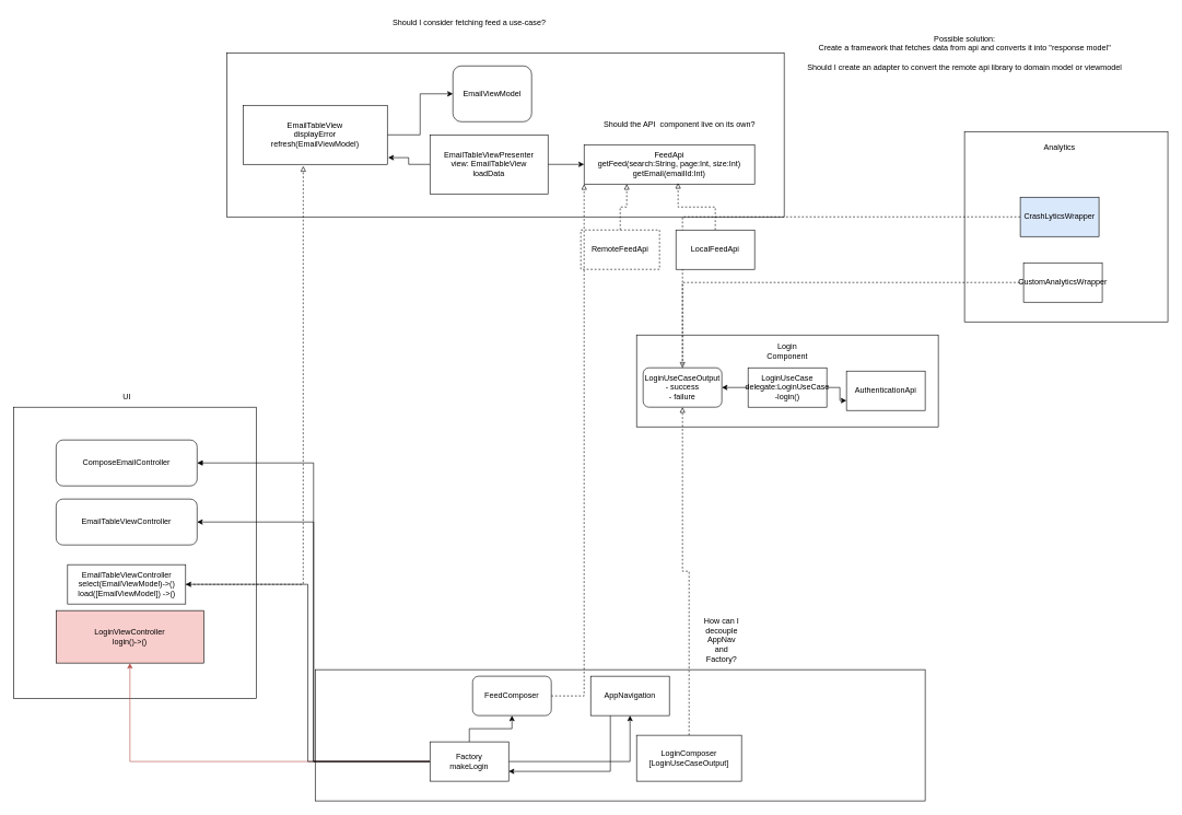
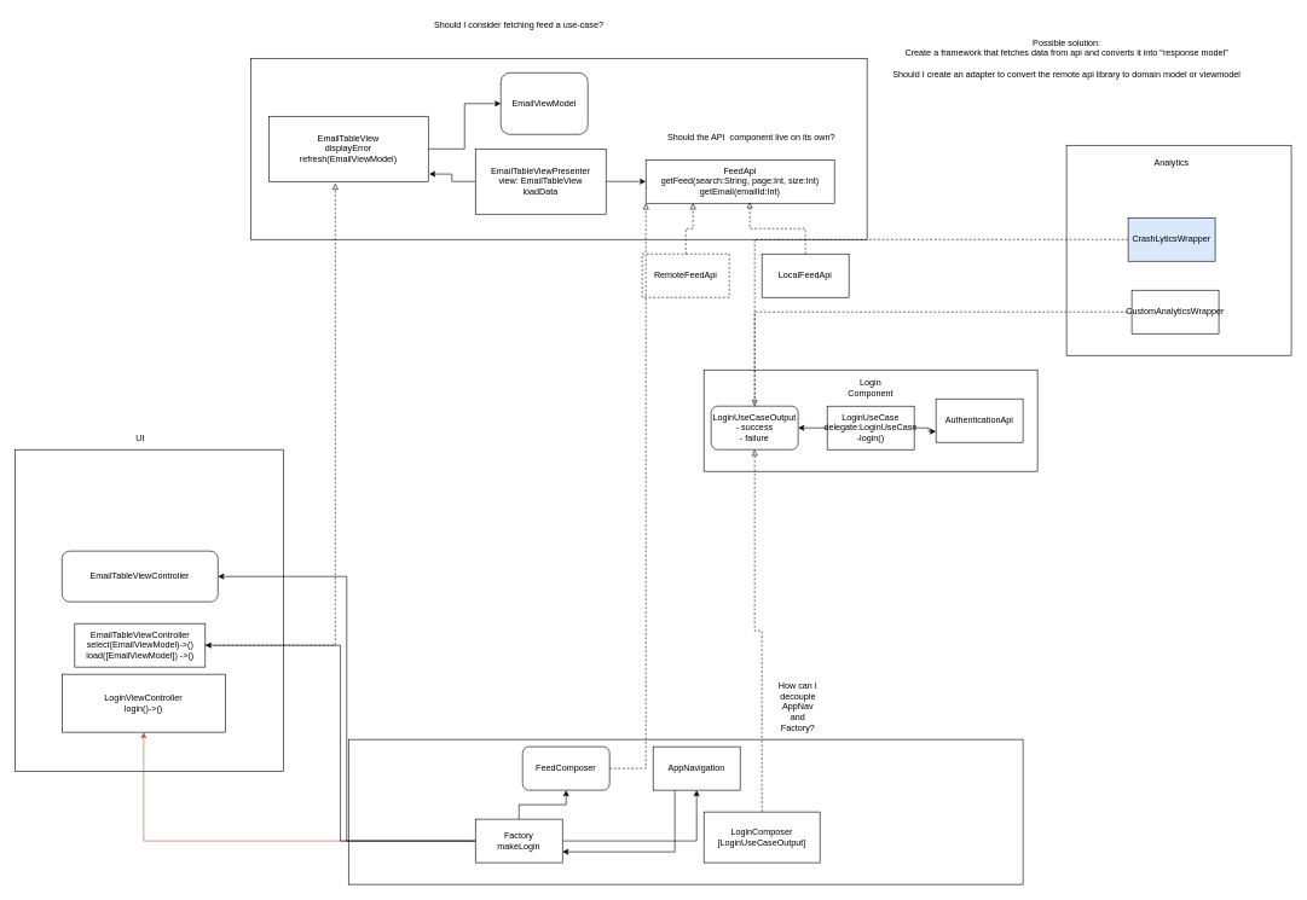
  <mxCell id="0" />
  <mxCell id="1" parent="0" />
  <mxCell id="2" value="" style="rounded=0;whiteSpace=wrap;html=1;fillColor=none;" parent="1" vertex="1"><mxGeometry x="20" y="620" width="370" height="443.75" as="geometry" /></mxCell>
  <mxCell id="3" value="" style="rounded=0;whiteSpace=wrap;html=1;fillColor=none;" parent="1" vertex="1"><mxGeometry x="480" y="1020" width="930" height="200" as="geometry" /></mxCell>
  <mxCell id="4" value="" style="rounded=0;whiteSpace=wrap;html=1;fillColor=none;" parent="1" vertex="1"><mxGeometry x="970" y="510" width="460" height="140" as="geometry" /></mxCell>
  <mxCell id="5" value="" style="rounded=0;whiteSpace=wrap;html=1;fillColor=none;" parent="1" vertex="1"><mxGeometry x="1470" y="200" width="310" height="290" as="geometry" /></mxCell>
  <mxCell id="6" value="" style="rounded=0;whiteSpace=wrap;html=1;fillColor=none;" parent="1" vertex="1"><mxGeometry x="345" y="80" width="850" height="250" as="geometry" /></mxCell>
- <mxCell id="7" value="LoginViewController&lt;br&gt;login()-&amp;gt;()" style="rounded=0;whiteSpace=wrap;html=1;fillColor=#f8cecc;" parent="1" vertex="1"><mxGeometry x="85" y="930" width="225" height="80" as="geometry" /></mxCell>
+ <mxCell id="7" value="LoginViewController&lt;br&gt;login()-&amp;gt;()" style="rounded=0;whiteSpace=wrap;html=1;" parent="1" vertex="1"><mxGeometry x="85" y="930" width="225" height="80" as="geometry" /></mxCell>
  <mxCell id="8" style="edgeStyle=orthogonalEdgeStyle;rounded=0;orthogonalLoop=1;jettySize=auto;html=1;entryX=1;entryY=0.5;entryDx=0;entryDy=0;" parent="1" source="10" target="11" edge="1"><mxGeometry relative="1" as="geometry" /></mxCell>
  <mxCell id="9" style="edgeStyle=orthogonalEdgeStyle;rounded=0;orthogonalLoop=1;jettySize=auto;html=1;entryX=0;entryY=0.75;entryDx=0;entryDy=0;" parent="1" source="10" target="25" edge="1"><mxGeometry relative="1" as="geometry" /></mxCell>
  <mxCell id="10" value="LoginUseCase&lt;br&gt;delegate:LoginUseCase&lt;br&gt;-login()" style="rounded=0;whiteSpace=wrap;html=1;" parent="1" vertex="1"><mxGeometry x="1140" y="560" width="120" height="60" as="geometry" /></mxCell>
  <mxCell id="11" value="LoginUseCaseOutput&lt;br&gt;- success&lt;br&gt;- failure" style="whiteSpace=wrap;html=1;rounded=1;" parent="1" vertex="1"><mxGeometry x="980" y="560" width="120" height="60" as="geometry" /></mxCell>
  <mxCell id="12" style="edgeStyle=orthogonalEdgeStyle;rounded=0;orthogonalLoop=1;jettySize=auto;html=1;dashed=1;endArrow=block;endFill=0;" parent="1" source="13" target="11" edge="1"><mxGeometry relative="1" as="geometry" /></mxCell>
  <mxCell id="13" value="LoginComposer&lt;br&gt;[LoginUseCaseOutput]" style="rounded=0;whiteSpace=wrap;html=1;" parent="1" vertex="1"><mxGeometry x="970" y="1120" width="160" height="70" as="geometry" /></mxCell>
  <mxCell id="14" style="edgeStyle=orthogonalEdgeStyle;rounded=0;orthogonalLoop=1;jettySize=auto;html=1;dashed=1;endArrow=none;endFill=0;" parent="1" source="15" target="11" edge="1"><mxGeometry relative="1" as="geometry" /></mxCell>
  <mxCell id="15" value="CrashLyticsWrapper" style="rounded=0;whiteSpace=wrap;html=1;fillColor=#dae8fc;" parent="1" vertex="1"><mxGeometry x="1555" y="300" width="120" height="60" as="geometry" /></mxCell>
  <mxCell id="16" style="edgeStyle=orthogonalEdgeStyle;rounded=0;orthogonalLoop=1;jettySize=auto;html=1;fillColor=#f8cecc;strokeColor=#b85450;startArrow=none;exitX=0;exitY=0.5;exitDx=0;exitDy=0;" parent="1" source="22" target="7" edge="1"><mxGeometry relative="1" as="geometry"><mxPoint x="420" y="1130" as="sourcePoint" /></mxGeometry></mxCell>
  <mxCell id="17" style="edgeStyle=orthogonalEdgeStyle;rounded=0;orthogonalLoop=1;jettySize=auto;html=1;entryX=1;entryY=0.5;entryDx=0;entryDy=0;" parent="1" source="22" target="28" edge="1"><mxGeometry relative="1" as="geometry" /></mxCell>
  <mxCell id="18" style="edgeStyle=orthogonalEdgeStyle;rounded=0;orthogonalLoop=1;jettySize=auto;html=1;" parent="1" source="22" target="40" edge="1"><mxGeometry relative="1" as="geometry" /></mxCell>
  <mxCell id="19" style="edgeStyle=orthogonalEdgeStyle;rounded=0;orthogonalLoop=1;jettySize=auto;html=1;entryX=1;entryY=0.5;entryDx=0;entryDy=0;" parent="1" source="22" target="45" edge="1"><mxGeometry relative="1" as="geometry" /></mxCell>
- <mxCell id="20" style="edgeStyle=orthogonalEdgeStyle;rounded=0;orthogonalLoop=1;jettySize=auto;html=1;entryX=1;entryY=0.5;entryDx=0;entryDy=0;endArrow=block;endFill=1;" parent="1" source="22" target="47" edge="1"><mxGeometry relative="1" as="geometry" /></mxCell>
  <mxCell id="21" style="edgeStyle=orthogonalEdgeStyle;rounded=0;orthogonalLoop=1;jettySize=auto;html=1;" edge="1" parent="1" source="22" target="24"><mxGeometry relative="1" as="geometry" /></mxCell>
  <mxCell id="22" value="Factory&lt;br&gt;makeLogin" style="rounded=0;whiteSpace=wrap;html=1;" parent="1" vertex="1"><mxGeometry x="655" y="1130" width="120" height="60" as="geometry" /></mxCell>
  <mxCell id="23" style="edgeStyle=orthogonalEdgeStyle;rounded=0;orthogonalLoop=1;jettySize=auto;html=1;exitX=0.25;exitY=1;exitDx=0;exitDy=0;entryX=1;entryY=0.75;entryDx=0;entryDy=0;" edge="1" parent="1" source="24" target="22"><mxGeometry relative="1" as="geometry" /></mxCell>
  <mxCell id="24" value="AppNavigation" style="rounded=0;whiteSpace=wrap;html=1;" parent="1" vertex="1"><mxGeometry x="900" y="1030" width="120" height="60" as="geometry" /></mxCell>
- <mxCell id="25" value="AuthenticationApi" style="rounded=0;whiteSpace=wrap;html=1;" parent="1" vertex="1"><mxGeometry x="1290" y="565" width="120" height="60" as="geometry" /></mxCell>
+ <mxCell id="25" value="AuthenticationApi" style="rounded=0;whiteSpace=wrap;html=1;" parent="1" vertex="1"><mxGeometry x="1290" y="550" width="120" height="60" as="geometry" /></mxCell>
  <mxCell id="26" value="Login Component" style="text;html=1;strokeColor=none;fillColor=none;align=center;verticalAlign=middle;whiteSpace=wrap;rounded=0;" parent="1" vertex="1"><mxGeometry x="1170" y="520" width="60" height="30" as="geometry" /></mxCell>
  <mxCell id="27" style="edgeStyle=orthogonalEdgeStyle;rounded=0;orthogonalLoop=1;jettySize=auto;html=1;entryX=0.417;entryY=1.028;entryDx=0;entryDy=0;entryPerimeter=0;dashed=1;endArrow=block;endFill=0;" parent="1" source="28" target="30" edge="1"><mxGeometry relative="1" as="geometry" /></mxCell>
  <mxCell id="28" value="EmailTableViewController&lt;br&gt;select(EmailViewModel)-&amp;gt;()&lt;br&gt;load([EmailViewModel]) -&amp;gt;()" style="rounded=0;whiteSpace=wrap;html=1;fillColor=default;" parent="1" vertex="1"><mxGeometry x="102.5" y="860" width="180" height="60" as="geometry" /></mxCell>
  <mxCell id="29" style="edgeStyle=orthogonalEdgeStyle;rounded=0;orthogonalLoop=1;jettySize=auto;html=1;entryX=0;entryY=0.5;entryDx=0;entryDy=0;" parent="1" source="30" target="44" edge="1"><mxGeometry relative="1" as="geometry" /></mxCell>
  <mxCell id="30" value="EmailTableView&lt;br&gt;displayError&lt;br&gt;refresh(EmailViewModel)" style="rounded=0;whiteSpace=wrap;html=1;fillColor=default;" parent="1" vertex="1"><mxGeometry x="370" y="160" width="220" height="90" as="geometry" /></mxCell>
  <mxCell id="31" style="edgeStyle=orthogonalEdgeStyle;rounded=0;orthogonalLoop=1;jettySize=auto;html=1;entryX=1.006;entryY=0.886;entryDx=0;entryDy=0;entryPerimeter=0;" parent="1" source="33" target="30" edge="1"><mxGeometry relative="1" as="geometry" /></mxCell>
  <mxCell id="32" style="edgeStyle=orthogonalEdgeStyle;rounded=0;orthogonalLoop=1;jettySize=auto;html=1;entryX=0;entryY=0.5;entryDx=0;entryDy=0;" parent="1" source="33" target="34" edge="1"><mxGeometry relative="1" as="geometry" /></mxCell>
  <mxCell id="33" value="EmailTableViewPresenter&lt;br&gt;view: EmailTableView&lt;br&gt;loadData" style="rounded=0;whiteSpace=wrap;html=1;fillColor=default;" parent="1" vertex="1"><mxGeometry x="655" y="205" width="180" height="90" as="geometry" /></mxCell>
  <mxCell id="34" value="FeedApi&lt;br&gt;getFeed(search:String, page:Int, size:Int)&lt;br&gt;getEmail(emailId:Int)" style="rounded=0;whiteSpace=wrap;html=1;fillColor=default;" parent="1" vertex="1"><mxGeometry x="890" y="220" width="260" height="60" as="geometry" /></mxCell>
  <mxCell id="35" style="edgeStyle=orthogonalEdgeStyle;rounded=0;orthogonalLoop=1;jettySize=auto;html=1;entryX=0.25;entryY=1;entryDx=0;entryDy=0;dashed=1;endArrow=block;endFill=0;" parent="1" source="36" target="34" edge="1"><mxGeometry relative="1" as="geometry"><mxPoint x="1115" y="300" as="targetPoint" /></mxGeometry></mxCell>
  <mxCell id="36" value="RemoteFeedApi" style="rounded=0;whiteSpace=wrap;html=1;fillColor=default;dashed=1;" parent="1" vertex="1"><mxGeometry x="885" y="350" width="120" height="60" as="geometry" /></mxCell>
  <mxCell id="37" style="edgeStyle=orthogonalEdgeStyle;rounded=0;orthogonalLoop=1;jettySize=auto;html=1;entryX=0.551;entryY=0.972;entryDx=0;entryDy=0;entryPerimeter=0;dashed=1;endArrow=block;endFill=0;" parent="1" source="38" target="34" edge="1"><mxGeometry relative="1" as="geometry" /></mxCell>
- <mxCell id="38" value="LocalFeedApi" style="rounded=0;whiteSpace=wrap;html=1;fillColor=default;" parent="1" vertex="1"><mxGeometry x="1030" y="350" width="120" height="60" as="geometry" /></mxCell>
+ <mxCell id="38" value="LocalFeedApi" style="rounded=0;whiteSpace=wrap;html=1;fillColor=default;" parent="1" vertex="1"><mxGeometry x="1050" y="350" width="120" height="60" as="geometry" /></mxCell>
  <mxCell id="39" style="edgeStyle=orthogonalEdgeStyle;rounded=0;orthogonalLoop=1;jettySize=auto;html=1;entryX=0;entryY=1;entryDx=0;entryDy=0;dashed=1;endArrow=block;endFill=0;" parent="1" source="40" target="34" edge="1"><mxGeometry relative="1" as="geometry"><mxPoint x="830" y="520" as="targetPoint" /></mxGeometry></mxCell>
  <mxCell id="40" value="FeedComposer" style="rounded=1;whiteSpace=wrap;html=1;fillColor=default;" parent="1" vertex="1"><mxGeometry x="720" y="1030" width="120" height="60" as="geometry" /></mxCell>
  <mxCell id="41" value="Analytics" style="text;html=1;strokeColor=none;fillColor=none;align=center;verticalAlign=middle;whiteSpace=wrap;rounded=0;" parent="1" vertex="1"><mxGeometry x="1585" y="210" width="60" height="30" as="geometry" /></mxCell>
  <mxCell id="42" style="edgeStyle=orthogonalEdgeStyle;rounded=0;orthogonalLoop=1;jettySize=auto;html=1;dashed=1;endArrow=block;endFill=0;" parent="1" source="43" target="11" edge="1"><mxGeometry relative="1" as="geometry" /></mxCell>
  <mxCell id="43" value="CustomAnalyticsWrapper" style="rounded=0;whiteSpace=wrap;html=1;fillColor=none;" parent="1" vertex="1"><mxGeometry x="1560" y="400" width="120" height="60" as="geometry" /></mxCell>
  <mxCell id="44" value="EmailViewModel" style="rounded=1;whiteSpace=wrap;html=1;fillColor=none;" parent="1" vertex="1"><mxGeometry x="690" y="100" width="120" height="85" as="geometry" /></mxCell>
  <mxCell id="45" value="EmailTableViewController" style="rounded=1;whiteSpace=wrap;html=1;fillColor=none;" parent="1" vertex="1"><mxGeometry x="85" y="760" width="215" height="70" as="geometry" /></mxCell>
  <mxCell id="46" value="UI" style="text;html=1;strokeColor=none;fillColor=none;align=center;verticalAlign=middle;whiteSpace=wrap;rounded=0;" parent="1" vertex="1"><mxGeometry x="162.5" y="590" width="60" height="30" as="geometry" /></mxCell>
- <mxCell id="47" value="ComposeEmailController" style="rounded=1;whiteSpace=wrap;html=1;fillColor=none;" parent="1" vertex="1"><mxGeometry x="85" y="670" width="215" height="70" as="geometry" /></mxCell>
  <mxCell id="48" value="Should the API&amp;nbsp; component live on its own?" style="text;html=1;align=center;verticalAlign=middle;resizable=0;points=[];autosize=1;strokeColor=none;fillColor=none;" parent="1" vertex="1"><mxGeometry x="910" y="180" width="250" height="20" as="geometry" /></mxCell>
  <mxCell id="49" value="Possible solution:&lt;br&gt;Create a framework that fetches data from api and converts it into &quot;response model&quot;&lt;br&gt;&lt;br&gt;Should I create an adapter to convert the remote api library to domain model or viewmodel" style="text;html=1;align=center;verticalAlign=middle;resizable=0;points=[];autosize=1;strokeColor=none;fillColor=none;" parent="1" vertex="1"><mxGeometry x="1220" y="50" width="500" height="60" as="geometry" /></mxCell>
  <mxCell id="50" value="How can I decouple AppNav and Factory?" style="text;html=1;strokeColor=none;fillColor=none;align=center;verticalAlign=middle;whiteSpace=wrap;rounded=0;" vertex="1" parent="1"><mxGeometry x="1070" y="960" width="60" height="30" as="geometry" /></mxCell>
  <mxCell id="51" value="Should I consider fetching feed a use-case?" style="text;html=1;strokeColor=none;fillColor=none;align=center;verticalAlign=middle;whiteSpace=wrap;rounded=0;" vertex="1" parent="1"><mxGeometry x="535" y="20" width="360" height="30" as="geometry" /></mxCell>
